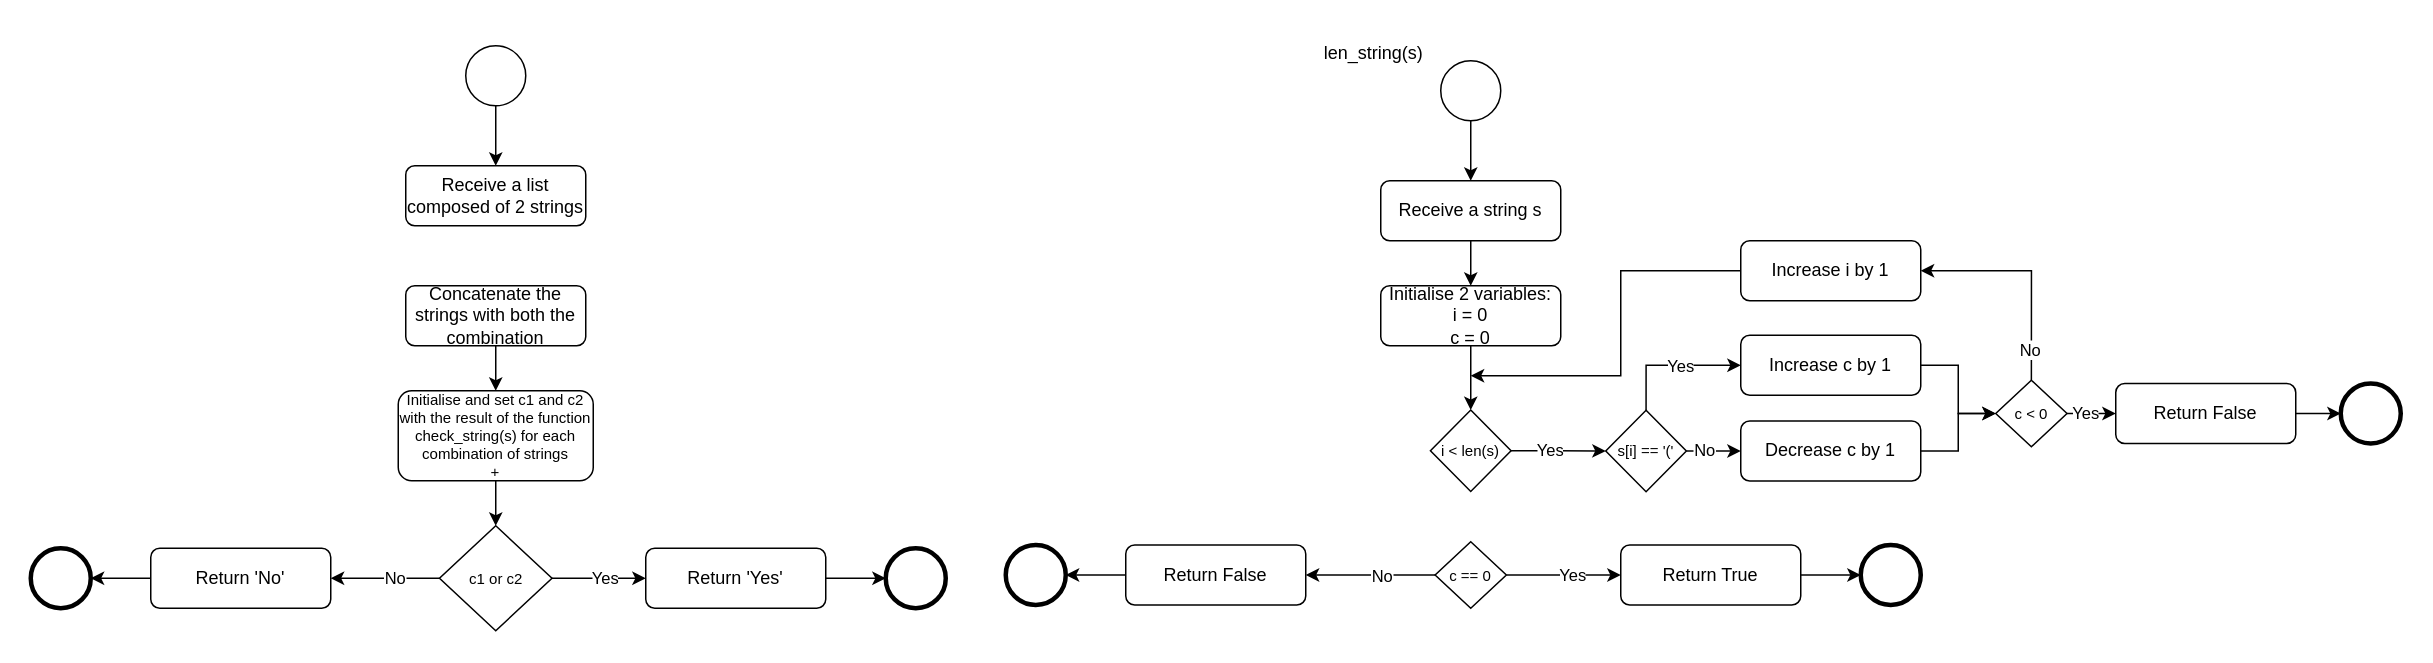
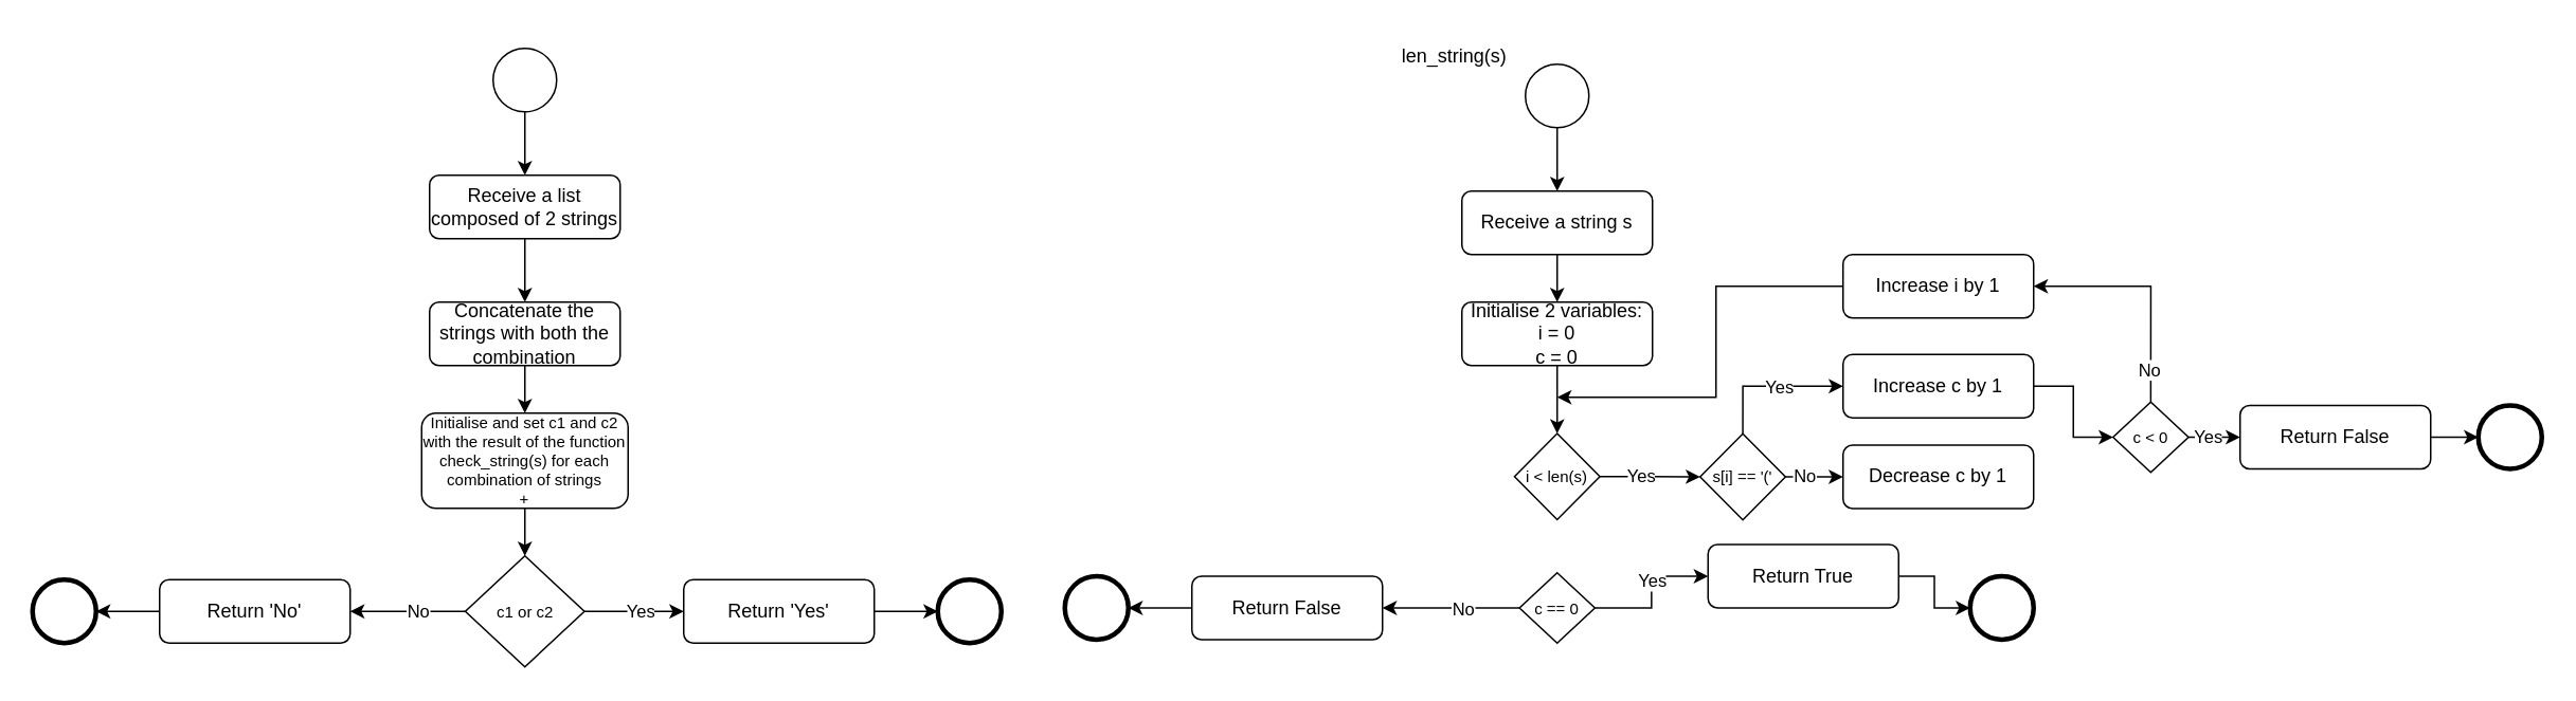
  <mxCell id="0" />
  <mxCell id="1" parent="0" />
  <mxCell id="2" style="edgeStyle=orthogonalEdgeStyle;rounded=0;orthogonalLoop=1;jettySize=auto;html=1;exitX=0.5;exitY=1;exitDx=0;exitDy=0;entryX=0.5;entryY=0;entryDx=0;entryDy=0;" parent="1" source="3" target="5" edge="1"><mxGeometry relative="1" as="geometry"><mxPoint x="410" y="60" as="targetPoint" /></mxGeometry></mxCell>
  <mxCell id="3" value="" style="ellipse;whiteSpace=wrap;html=1;aspect=fixed;" parent="1" vertex="1"><mxGeometry x="310" y="30" width="40" height="40" as="geometry" /></mxCell>
+ <mxCell id="4" style="edgeStyle=orthogonalEdgeStyle;rounded=0;orthogonalLoop=1;jettySize=auto;html=1;exitX=0.5;exitY=1;exitDx=0;exitDy=0;entryX=0.5;entryY=0;entryDx=0;entryDy=0;" parent="1" source="5" target="10" edge="1"><mxGeometry relative="1" as="geometry" /></mxCell>
  <mxCell id="5" value="Receive a list composed of 2 strings" style="rounded=1;whiteSpace=wrap;html=1;" parent="1" vertex="1"><mxGeometry x="270" y="110" width="120" height="40" as="geometry" /></mxCell>
  <mxCell id="6" style="edgeStyle=orthogonalEdgeStyle;rounded=0;orthogonalLoop=1;jettySize=auto;html=1;exitX=1;exitY=0.5;exitDx=0;exitDy=0;entryX=0;entryY=0.5;entryDx=0;entryDy=0;" parent="1" source="7" target="8" edge="1"><mxGeometry relative="1" as="geometry" /></mxCell>
  <mxCell id="7" value="Return 'Yes'" style="rounded=1;whiteSpace=wrap;html=1;" parent="1" vertex="1"><mxGeometry x="430" y="365" width="120" height="40" as="geometry" /></mxCell>
  <mxCell id="8" value="" style="ellipse;whiteSpace=wrap;html=1;aspect=fixed;strokeWidth=3;" parent="1" vertex="1"><mxGeometry x="590" y="365" width="40" height="40" as="geometry" /></mxCell>
  <mxCell id="9" style="edgeStyle=orthogonalEdgeStyle;rounded=0;orthogonalLoop=1;jettySize=auto;html=1;exitX=0.5;exitY=1;exitDx=0;exitDy=0;" parent="1" source="10" edge="1"><mxGeometry relative="1" as="geometry"><mxPoint x="330" y="260" as="targetPoint" /></mxGeometry></mxCell>
  <mxCell id="10" value="Concatenate the strings with both the combination" style="rounded=1;whiteSpace=wrap;html=1;" parent="1" vertex="1"><mxGeometry x="270" y="190" width="120" height="40" as="geometry" /></mxCell>
  <mxCell id="11" style="edgeStyle=orthogonalEdgeStyle;rounded=0;orthogonalLoop=1;jettySize=auto;html=1;exitX=1;exitY=0.5;exitDx=0;exitDy=0;entryX=0;entryY=0.5;entryDx=0;entryDy=0;" parent="1" source="15" target="7" edge="1"><mxGeometry relative="1" as="geometry" /></mxCell>
  <mxCell id="12" value="Yes" style="edgeLabel;html=1;align=center;verticalAlign=middle;resizable=0;points=[];" parent="11" vertex="1" connectable="0"><mxGeometry x="0.157" relative="1" as="geometry"><mxPoint x="-1" y="-1" as="offset" /></mxGeometry></mxCell>
  <mxCell id="13" style="edgeStyle=orthogonalEdgeStyle;rounded=0;orthogonalLoop=1;jettySize=auto;html=1;exitX=0;exitY=0.5;exitDx=0;exitDy=0;entryX=1;entryY=0.5;entryDx=0;entryDy=0;" parent="1" source="15" target="17" edge="1"><mxGeometry relative="1" as="geometry" /></mxCell>
  <mxCell id="14" value="No" style="edgeLabel;html=1;align=center;verticalAlign=middle;resizable=0;points=[];" parent="13" vertex="1" connectable="0"><mxGeometry x="-0.159" y="1" relative="1" as="geometry"><mxPoint y="-2" as="offset" /></mxGeometry></mxCell>
  <mxCell id="15" value="&lt;font size=&quot;1&quot;&gt;c1 or c2&lt;/font&gt;" style="rhombus;whiteSpace=wrap;html=1;" parent="1" vertex="1"><mxGeometry x="292.5" y="350" width="75" height="70" as="geometry" /></mxCell>
  <mxCell id="16" style="edgeStyle=orthogonalEdgeStyle;rounded=0;orthogonalLoop=1;jettySize=auto;html=1;exitX=0;exitY=0.5;exitDx=0;exitDy=0;entryX=1;entryY=0.5;entryDx=0;entryDy=0;" parent="1" source="17" target="18" edge="1"><mxGeometry relative="1" as="geometry" /></mxCell>
  <mxCell id="17" value="Return 'No'" style="rounded=1;whiteSpace=wrap;html=1;" parent="1" vertex="1"><mxGeometry x="100" y="365" width="120" height="40" as="geometry" /></mxCell>
  <mxCell id="18" value="" style="ellipse;whiteSpace=wrap;html=1;aspect=fixed;strokeWidth=3;" parent="1" vertex="1"><mxGeometry x="20" y="365" width="40" height="40" as="geometry" /></mxCell>
  <mxCell id="19" style="edgeStyle=orthogonalEdgeStyle;rounded=0;orthogonalLoop=1;jettySize=auto;html=1;exitX=0.5;exitY=1;exitDx=0;exitDy=0;entryX=0.5;entryY=0;entryDx=0;entryDy=0;" parent="1" source="20" target="15" edge="1"><mxGeometry relative="1" as="geometry"><mxPoint x="370" y="350" as="targetPoint" /></mxGeometry></mxCell>
  <mxCell id="20" value="Initialise and set c1 and c2 with the result of the function check_string(s) for each combination of strings&lt;div&gt;+&lt;/div&gt;" style="rounded=1;whiteSpace=wrap;html=1;fontSize=10;" parent="1" vertex="1"><mxGeometry x="265" y="260" width="130" height="60" as="geometry" /></mxCell>
  <mxCell id="21" style="edgeStyle=orthogonalEdgeStyle;rounded=0;orthogonalLoop=1;jettySize=auto;html=1;exitX=0.5;exitY=1;exitDx=0;exitDy=0;entryX=0.5;entryY=0;entryDx=0;entryDy=0;" parent="1" source="22" target="24" edge="1"><mxGeometry relative="1" as="geometry"><mxPoint x="1060" y="70" as="targetPoint" /></mxGeometry></mxCell>
  <mxCell id="22" value="" style="ellipse;whiteSpace=wrap;html=1;aspect=fixed;" parent="1" vertex="1"><mxGeometry x="960" y="40" width="40" height="40" as="geometry" /></mxCell>
  <mxCell id="23" style="edgeStyle=orthogonalEdgeStyle;rounded=0;orthogonalLoop=1;jettySize=auto;html=1;exitX=0.5;exitY=1;exitDx=0;exitDy=0;entryX=0.5;entryY=0;entryDx=0;entryDy=0;" parent="1" source="24" target="38" edge="1"><mxGeometry relative="1" as="geometry" /></mxCell>
  <mxCell id="24" value="Receive a string s" style="rounded=1;whiteSpace=wrap;html=1;" parent="1" vertex="1"><mxGeometry x="920" y="120" width="120" height="40" as="geometry" /></mxCell>
  <mxCell id="25" style="edgeStyle=orthogonalEdgeStyle;rounded=0;orthogonalLoop=1;jettySize=auto;html=1;exitX=1;exitY=0.5;exitDx=0;exitDy=0;entryX=0;entryY=0.5;entryDx=0;entryDy=0;" parent="1" source="26" target="27" edge="1"><mxGeometry relative="1" as="geometry" /></mxCell>
- <mxCell id="26" value="Return True" style="rounded=1;whiteSpace=wrap;html=1;" parent="1" vertex="1"><mxGeometry x="1080" y="362.83" width="120" height="40" as="geometry" /></mxCell>
+ <mxCell id="26" value="Return True" style="rounded=1;whiteSpace=wrap;html=1;" parent="1" vertex="1"><mxGeometry x="1075" y="342.83" width="120" height="40" as="geometry" /></mxCell>
  <mxCell id="27" value="" style="ellipse;whiteSpace=wrap;html=1;aspect=fixed;strokeWidth=3;" parent="1" vertex="1"><mxGeometry x="1240" y="362.83" width="40" height="40" as="geometry" /></mxCell>
  <mxCell id="28" style="edgeStyle=orthogonalEdgeStyle;rounded=0;orthogonalLoop=1;jettySize=auto;html=1;exitX=1;exitY=0.5;exitDx=0;exitDy=0;entryX=0;entryY=0.5;entryDx=0;entryDy=0;" parent="1" source="32" target="26" edge="1"><mxGeometry relative="1" as="geometry" /></mxCell>
  <mxCell id="29" value="Yes" style="edgeLabel;html=1;align=center;verticalAlign=middle;resizable=0;points=[];" parent="28" vertex="1" connectable="0"><mxGeometry x="0.157" relative="1" as="geometry"><mxPoint as="offset" /></mxGeometry></mxCell>
  <mxCell id="30" style="edgeStyle=orthogonalEdgeStyle;rounded=0;orthogonalLoop=1;jettySize=auto;html=1;exitX=0;exitY=0.5;exitDx=0;exitDy=0;entryX=1;entryY=0.5;entryDx=0;entryDy=0;" parent="1" source="32" target="34" edge="1"><mxGeometry relative="1" as="geometry" /></mxCell>
  <mxCell id="31" value="No" style="edgeLabel;html=1;align=center;verticalAlign=middle;resizable=0;points=[];" parent="30" vertex="1" connectable="0"><mxGeometry x="-0.159" y="1" relative="1" as="geometry"><mxPoint as="offset" /></mxGeometry></mxCell>
  <mxCell id="32" value="&lt;font size=&quot;1&quot;&gt;c == 0&lt;/font&gt;" style="rhombus;whiteSpace=wrap;html=1;" parent="1" vertex="1"><mxGeometry x="956.25" y="360.67" width="47.5" height="44.33" as="geometry" /></mxCell>
  <mxCell id="33" style="edgeStyle=orthogonalEdgeStyle;rounded=0;orthogonalLoop=1;jettySize=auto;html=1;exitX=0;exitY=0.5;exitDx=0;exitDy=0;entryX=1;entryY=0.5;entryDx=0;entryDy=0;" parent="1" source="34" target="35" edge="1"><mxGeometry relative="1" as="geometry" /></mxCell>
  <mxCell id="34" value="Return False" style="rounded=1;whiteSpace=wrap;html=1;" parent="1" vertex="1"><mxGeometry x="750" y="362.83" width="120" height="40" as="geometry" /></mxCell>
  <mxCell id="35" value="" style="ellipse;whiteSpace=wrap;html=1;aspect=fixed;strokeWidth=3;" parent="1" vertex="1"><mxGeometry x="670" y="362.83" width="40" height="40" as="geometry" /></mxCell>
  <mxCell id="36" value="len_string(s)" style="text;html=1;align=center;verticalAlign=middle;resizable=0;points=[];autosize=1;strokeColor=none;fillColor=none;" parent="1" vertex="1"><mxGeometry x="860" y="20" width="110" height="30" as="geometry" /></mxCell>
  <mxCell id="37" style="edgeStyle=orthogonalEdgeStyle;rounded=0;orthogonalLoop=1;jettySize=auto;html=1;exitX=0.5;exitY=1;exitDx=0;exitDy=0;entryX=0.5;entryY=0;entryDx=0;entryDy=0;" parent="1" source="38" target="41" edge="1"><mxGeometry relative="1" as="geometry" /></mxCell>
  <mxCell id="38" value="Initialise 2 variables:&lt;div&gt;i = 0&lt;/div&gt;&lt;div&gt;c = 0&lt;/div&gt;" style="rounded=1;whiteSpace=wrap;html=1;" parent="1" vertex="1"><mxGeometry x="920" y="190" width="120" height="40" as="geometry" /></mxCell>
  <mxCell id="39" style="edgeStyle=orthogonalEdgeStyle;rounded=0;orthogonalLoop=1;jettySize=auto;html=1;exitX=1;exitY=0.5;exitDx=0;exitDy=0;entryX=0;entryY=0.5;entryDx=0;entryDy=0;" parent="1" source="41" target="46" edge="1"><mxGeometry relative="1" as="geometry" /></mxCell>
  <mxCell id="40" value="Yes" style="edgeLabel;html=1;align=center;verticalAlign=middle;resizable=0;points=[];" parent="39" vertex="1" connectable="0"><mxGeometry x="-0.18" y="1" relative="1" as="geometry"><mxPoint as="offset" /></mxGeometry></mxCell>
  <mxCell id="41" value="&lt;font&gt;i &amp;lt; len(s)&lt;/font&gt;" style="rhombus;whiteSpace=wrap;html=1;fontSize=10;" parent="1" vertex="1"><mxGeometry x="953.13" y="272.84" width="53.75" height="54.33" as="geometry" /></mxCell>
  <mxCell id="42" style="edgeStyle=orthogonalEdgeStyle;rounded=0;orthogonalLoop=1;jettySize=auto;html=1;exitX=0.5;exitY=0;exitDx=0;exitDy=0;entryX=0;entryY=0.5;entryDx=0;entryDy=0;" parent="1" source="46" target="50" edge="1"><mxGeometry relative="1" as="geometry" /></mxCell>
  <mxCell id="43" value="Yes" style="edgeLabel;html=1;align=center;verticalAlign=middle;resizable=0;points=[];" parent="42" vertex="1" connectable="0"><mxGeometry x="0.144" relative="1" as="geometry"><mxPoint as="offset" /></mxGeometry></mxCell>
  <mxCell id="44" style="edgeStyle=orthogonalEdgeStyle;rounded=0;orthogonalLoop=1;jettySize=auto;html=1;exitX=1;exitY=0.5;exitDx=0;exitDy=0;entryX=0;entryY=0.5;entryDx=0;entryDy=0;" parent="1" source="46" target="48" edge="1"><mxGeometry relative="1" as="geometry" /></mxCell>
  <mxCell id="45" value="No" style="edgeLabel;html=1;align=center;verticalAlign=middle;resizable=0;points=[];" parent="44" vertex="1" connectable="0"><mxGeometry x="-0.096" y="-1" relative="1" as="geometry"><mxPoint x="-4" y="-2" as="offset" /></mxGeometry></mxCell>
  <mxCell id="46" value="&lt;font&gt;s[i] == '('&lt;/font&gt;" style="rhombus;whiteSpace=wrap;html=1;fontSize=10;" parent="1" vertex="1"><mxGeometry x="1070" y="273" width="53.75" height="54.33" as="geometry" /></mxCell>
- <mxCell id="47" style="edgeStyle=orthogonalEdgeStyle;rounded=0;orthogonalLoop=1;jettySize=auto;html=1;exitX=1;exitY=0.5;exitDx=0;exitDy=0;entryX=0;entryY=0.5;entryDx=0;entryDy=0;" parent="1" source="48" target="55" edge="1"><mxGeometry relative="1" as="geometry" /></mxCell>
  <mxCell id="48" value="Decrease c by 1" style="rounded=1;whiteSpace=wrap;html=1;" parent="1" vertex="1"><mxGeometry x="1160" y="280.17" width="120" height="40" as="geometry" /></mxCell>
  <mxCell id="49" style="edgeStyle=orthogonalEdgeStyle;rounded=0;orthogonalLoop=1;jettySize=auto;html=1;exitX=1;exitY=0.5;exitDx=0;exitDy=0;entryX=0;entryY=0.5;entryDx=0;entryDy=0;" parent="1" source="50" target="55" edge="1"><mxGeometry relative="1" as="geometry" /></mxCell>
  <mxCell id="50" value="Increase c by 1" style="rounded=1;whiteSpace=wrap;html=1;" parent="1" vertex="1"><mxGeometry x="1160" y="223" width="120" height="40" as="geometry" /></mxCell>
  <mxCell id="51" style="edgeStyle=orthogonalEdgeStyle;rounded=0;orthogonalLoop=1;jettySize=auto;html=1;exitX=1;exitY=0.5;exitDx=0;exitDy=0;entryX=0;entryY=0.5;entryDx=0;entryDy=0;" parent="1" source="55" target="57" edge="1"><mxGeometry relative="1" as="geometry" /></mxCell>
  <mxCell id="52" value="Yes" style="edgeLabel;html=1;align=center;verticalAlign=middle;resizable=0;points=[];" parent="51" vertex="1" connectable="0"><mxGeometry x="-0.415" y="-1" relative="1" as="geometry"><mxPoint x="2" y="-2" as="offset" /></mxGeometry></mxCell>
  <mxCell id="53" style="edgeStyle=orthogonalEdgeStyle;rounded=0;orthogonalLoop=1;jettySize=auto;html=1;exitX=0.5;exitY=0;exitDx=0;exitDy=0;entryX=1;entryY=0.5;entryDx=0;entryDy=0;" edge="1" parent="1" source="55" target="60"><mxGeometry relative="1" as="geometry" /></mxCell>
  <mxCell id="54" value="No" style="edgeLabel;html=1;align=center;verticalAlign=middle;resizable=0;points=[];" vertex="1" connectable="0" parent="53"><mxGeometry x="-0.722" y="1" relative="1" as="geometry"><mxPoint as="offset" /></mxGeometry></mxCell>
  <mxCell id="55" value="&lt;font size=&quot;1&quot;&gt;c &amp;lt; 0&lt;/font&gt;" style="rhombus;whiteSpace=wrap;html=1;" parent="1" vertex="1"><mxGeometry x="1330" y="253" width="47.5" height="44.33" as="geometry" /></mxCell>
  <mxCell id="56" style="edgeStyle=orthogonalEdgeStyle;rounded=0;orthogonalLoop=1;jettySize=auto;html=1;exitX=1;exitY=0.5;exitDx=0;exitDy=0;entryX=0;entryY=0.5;entryDx=0;entryDy=0;" parent="1" source="57" target="58" edge="1"><mxGeometry relative="1" as="geometry" /></mxCell>
  <mxCell id="57" value="Return False" style="rounded=1;whiteSpace=wrap;html=1;" parent="1" vertex="1"><mxGeometry x="1410" y="255.17" width="120" height="40" as="geometry" /></mxCell>
  <mxCell id="58" value="" style="ellipse;whiteSpace=wrap;html=1;aspect=fixed;strokeWidth=3;" parent="1" vertex="1"><mxGeometry x="1560" y="255.17" width="40" height="40" as="geometry" /></mxCell>
  <mxCell id="59" style="edgeStyle=orthogonalEdgeStyle;rounded=0;orthogonalLoop=1;jettySize=auto;html=1;exitX=0;exitY=0.5;exitDx=0;exitDy=0;" edge="1" parent="1" source="60"><mxGeometry relative="1" as="geometry"><mxPoint x="980" y="250" as="targetPoint" /><Array as="points"><mxPoint x="1080" y="180" /><mxPoint x="1080" y="250" /></Array></mxGeometry></mxCell>
  <mxCell id="60" value="Increase i by 1" style="rounded=1;whiteSpace=wrap;html=1;" vertex="1" parent="1"><mxGeometry x="1160" y="160" width="120" height="40" as="geometry" /></mxCell>
